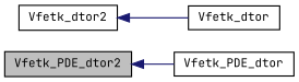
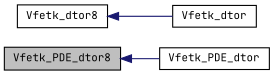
  digraph {
    fontname="JetBrains Mono"
    rankdir=LR
    node [color=black fillcolor=white fontname="JetBrains Mono" fontsize=10 shape=record style=filled]
    edge [color=midnightblue dir=back fontname="JetBrains Mono" fontsize=10 labelfontname=FreeSans labelfontsize=10 style=solid]
-   n1 [fillcolor=grey75 fontcolor=black height=0.2 label=Vfetk_PDE_dtor2 width=0.4]
+   n1 [fillcolor=grey75 fontcolor=black height=0.2 label=Vfetk_PDE_dtor8 width=0.4]
    n2 [height=0.2 label=Vfetk_PDE_dtor width=0.4]
-   n3 [height=0.2 label=Vfetk_dtor2 width=0.4]
+   n3 [height=0.2 label=Vfetk_dtor8 width=0.4]
    n4 [height=0.2 label=Vfetk_dtor width=0.4]
    n1 -> n2
    n3 -> n4
  }
